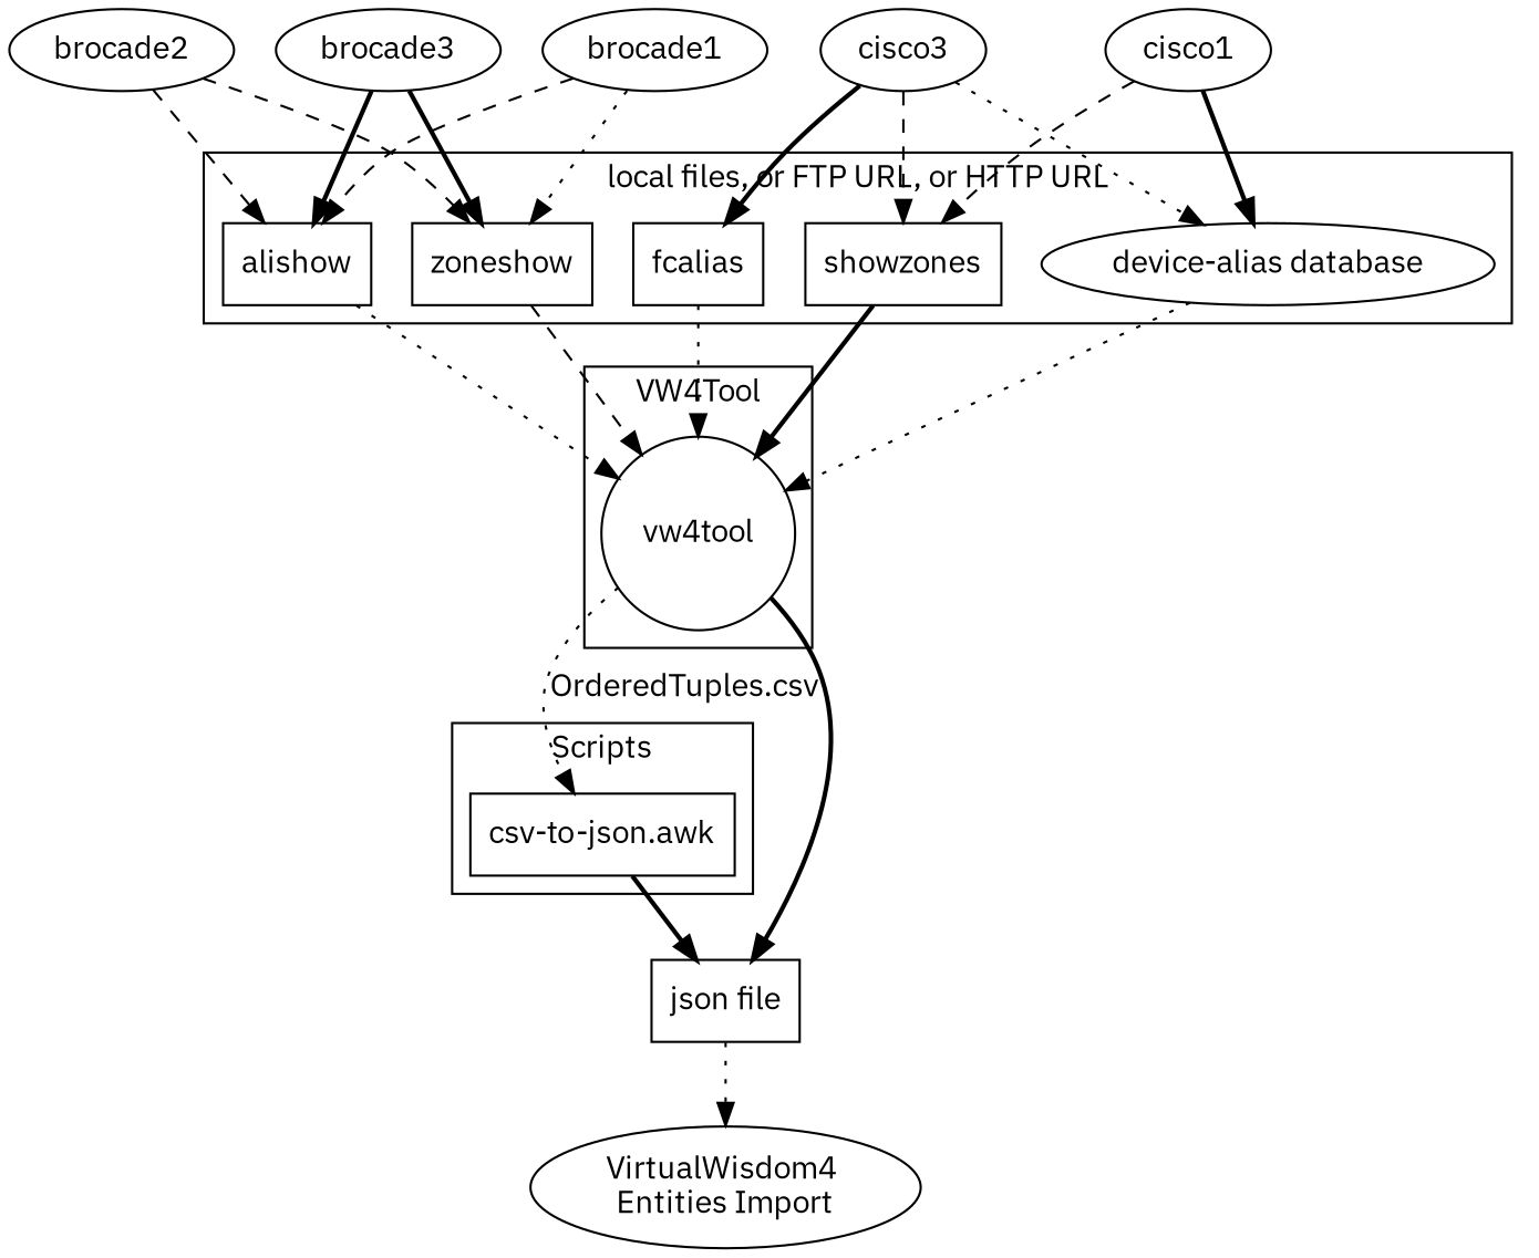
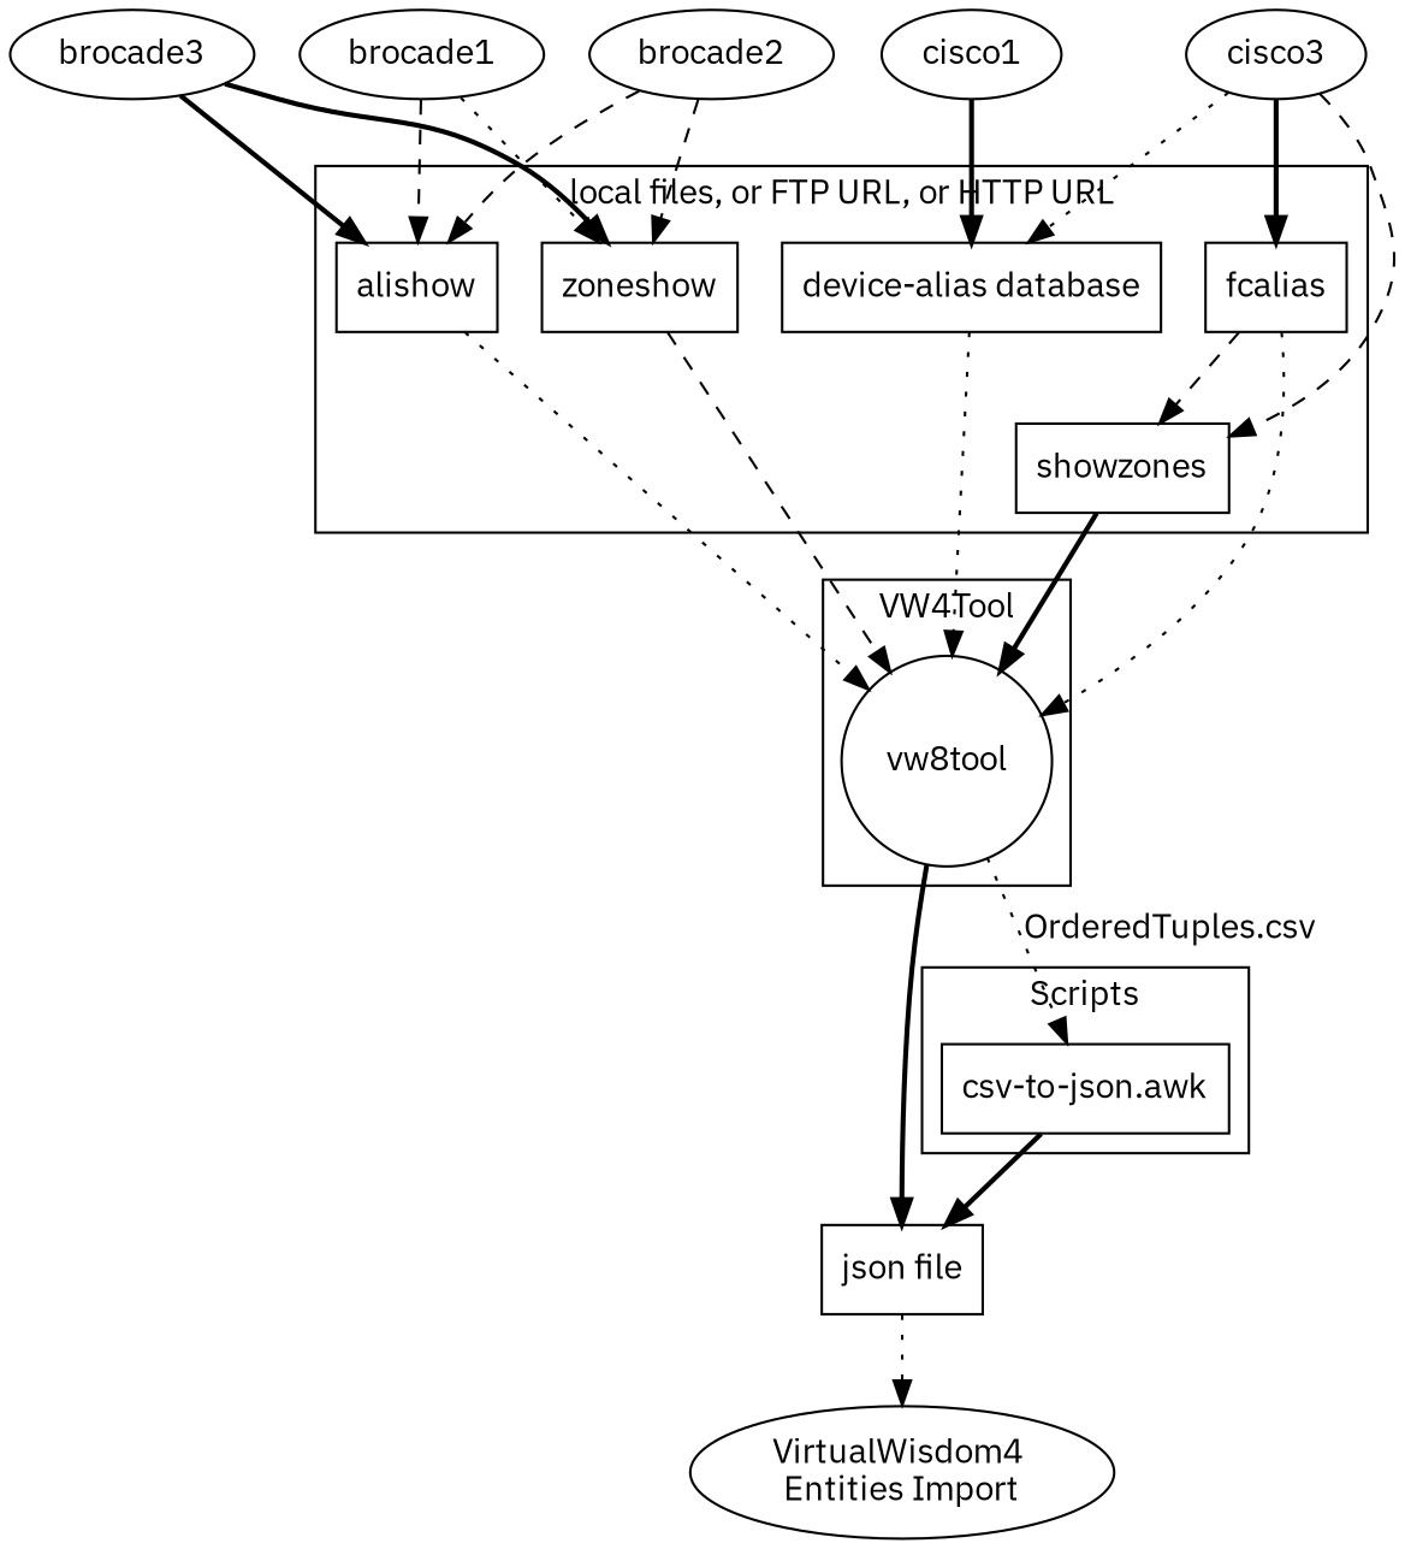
  digraph {
    fontname="IBM Plex Sans"
    node [fontname="IBM Plex Sans" shape=rectangle]
    edge [fontname="IBM Plex Sans" style=bold]
    n1 [label=zoneshow]
    n2 [label=showzones]
    n3 [label=fcalias]
-   n4 [label="device-alias database" shape=ellipse]
+   n4 [label="device-alias database"]
    n5 [label=alishow]
-   vw4tool [shape=circle]
+   vw4tool [shape=circle label=vw8tool]
    "csv-to-json.awk"
    "json file"
    "VirtualWisdom4 \nEntities Import" [shape=""]
    brocade1 [shape=""]
    brocade2 [shape=""]
    brocade3 [shape=""]
    cisco1 [shape=""]
    cisco3 [shape=""]
    subgraph cluster_1 {
      label="local files, or FTP URL, or HTTP URL"
      n1
      n2
      n3
      n4
      n5
    }
    subgraph cluster_2 {
      label=VW4Tool
      vw4tool
    }
    subgraph cluster_3 {
      label=Scripts
      "csv-to-json.awk"
    }
    n1 -> vw4tool [style=dashed]
    n2 -> vw4tool
    n3 -> vw4tool [style=dotted]
    n4 -> vw4tool [style=dotted]
    n5 -> vw4tool [style=dotted]
    vw4tool -> "csv-to-json.awk" [label="OrderedTuples.csv" style=dotted]
    vw4tool -> "json file"
    "csv-to-json.awk" -> "json file"
    "json file" -> "VirtualWisdom4 \nEntities Import" [style=dotted]
    brocade1 -> n1 [style=dotted]
    brocade1 -> n5 [style=dashed]
    brocade2 -> n1 [style=dashed]
    brocade2 -> n5 [style=dashed]
    brocade3 -> n1
    brocade3 -> n5
-   cisco1 -> n2 [style=dashed]
+   n3 -> n2 [style=dashed]
    cisco1 -> n4
    cisco3 -> n2 [style=dashed]
    cisco3 -> n3
    cisco3 -> n4 [style=dotted]
  }
